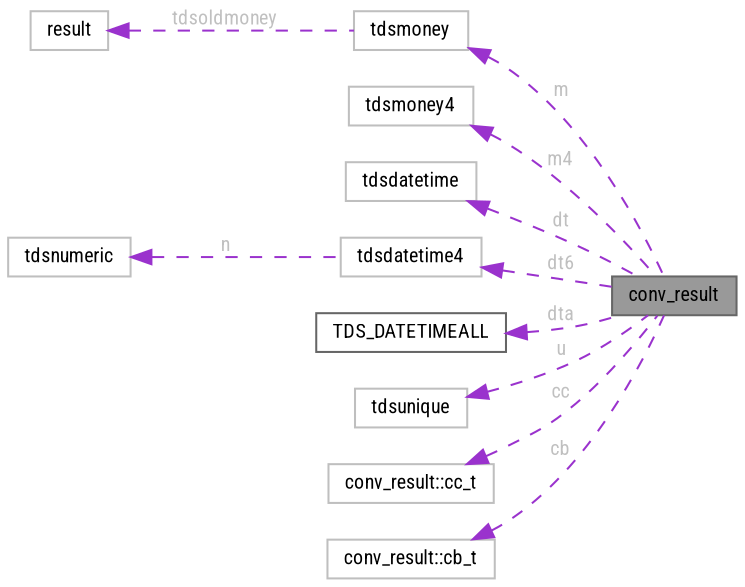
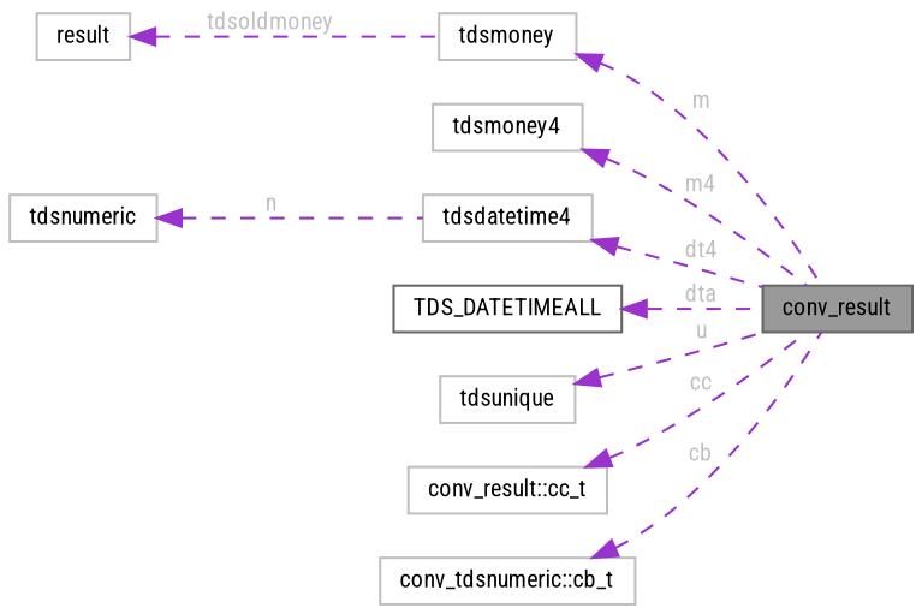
  digraph {
    fontname="Roboto Condensed"
    rankdir=LR
    node [color=grey75 fillcolor=white fontname="Roboto Condensed" fontsize=10 shape=box style=filled]
    edge [color=darkorchid3 dir=back fontcolor=grey fontname="Roboto Condensed" fontsize=10 labelfontname=Helvetica labelfontsize=10 style=dashed]
    n1 [color=gray40 fillcolor=grey60 fontcolor=black height=0.2 label=conv_result width=0.4]
    n2 [height=0.2 label=tdsmoney width=0.4]
    n3 [height=0.2 label=result width=0.4]
    n4 [height=0.2 label=tdsmoney4 width=0.4]
-   n5 [height=0.2 label=tdsdatetime width=0.4]
    n6 [height=0.2 label=tdsdatetime4 width=0.4]
    n7 [color=gray40 height=0.2 label=TDS_DATETIMEALL width=0.4]
    n8 [height=0.2 label=tdsnumeric width=0.4]
    n9 [height=0.2 label=tdsunique width=0.4]
    n10 [height=0.2 label="conv_result::cc_t" width=0.4]
-   n11 [height=0.2 label="conv_result::cb_t" width=0.4]
+   n11 [height=0.2 label="conv_tdsnumeric::cb_t" width=0.4]
    n2 -> n1 [label=" m"]
    n3 -> n2 [label=" tdsoldmoney"]
    n4 -> n1 [label=" m4"]
-   n5 -> n1 [label=" dt"]
-   n6 -> n1 [label=" dt6"]
+   n6 -> n1 [label=" dt4"]
    n7 -> n1 [label=" dta"]
    n8 -> n6 [label=" n"]
    n9 -> n1 [label=" u"]
    n10 -> n1 [label=" cc"]
    n11 -> n1 [label=" cb"]
  }
